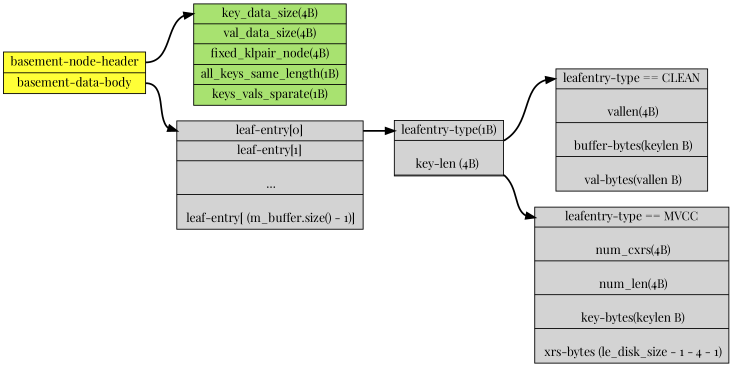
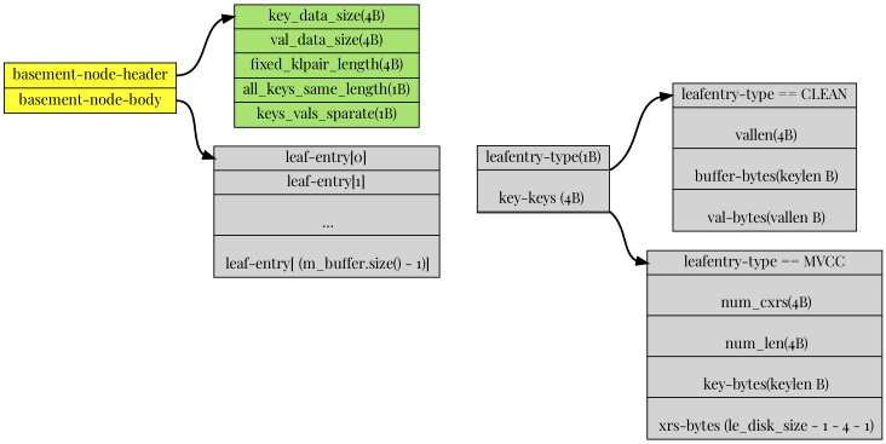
  digraph {
    fontname="Playfair Display"
    rankdir=LR
    node [fontname="Playfair Display" shape=record style=filled]
    edge [fontname="Playfair Display" headport=header style=bold tailport=body]
-   n1 [fillcolor="#A8E270" label="<header> key_data_size(4B) | 					  val_data_size(4B) | 					  fixed_klpair_node(4B) | 					  all_keys_same_length(1B) | 					  keys_vals_sparate(1B)"]
+   n1 [fillcolor="#A8E270" label="<header> key_data_size(4B) | 					  val_data_size(4B) | 					  fixed_klpair_length(4B) | 					  all_keys_same_length(1B) | 					  keys_vals_sparate(1B)"]
    n2 [label="<header> leaf-entry[0] | 								 leaf-entry[1] | \n								 ... | \n								 leaf-entry[ (m_buffer.size() - 1)]"]
-   n3 [label="<header> leafentry-type(1B) | \ \n						key-len (4B) | \n						<body> leaf-entry-body (not sure)"]
+   n3 [label="<header> leafentry-type(1B) | \ \n						key-keys (4B) | \n						<body> leaf-entry-body (not sure)"]
    n4 [label="<header> leafentry-type == CLEAN | \n							       vallen(4B) | \n							       buffer-bytes(keylen B) | \n							       val-bytes(vallen B)"]
    n5 [label="<header> leafentry-type == MVCC | \n							       num_cxrs(4B) | \n							       num_len(4B) | \n							       key-bytes(keylen B) | \n							       xrs-bytes (le_disk_size - 1 - 4 - 1)"]
-   n6 [fillcolor="#FFFF37" label="<header> basement-node-header|<body> basement-data-body"]
-   n2 -> n3 [tailport=header]
+   n6 [fillcolor="#FFFF37" label="<header> basement-node-header|<body> basement-node-body"]
    n3 -> n4
    n3 -> n5
    n6 -> n1 [tailport=header]
    n6 -> n2
  }
